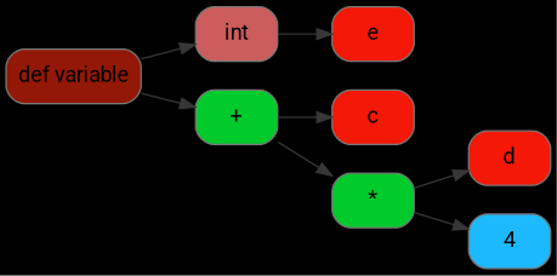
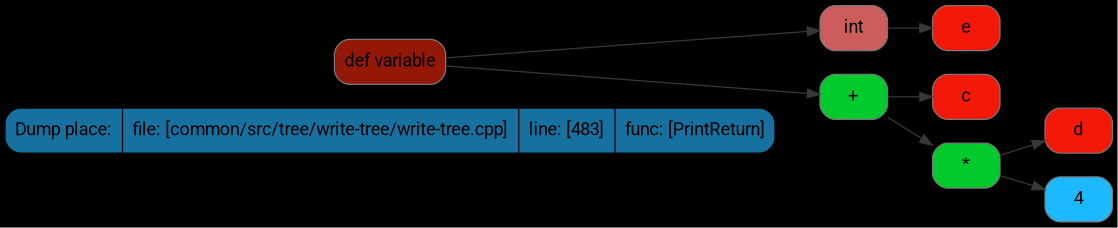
  digraph {
    bgcolor="#000000"
    rankdir=LR
    fontname=Roboto
    node [color="#777777" fillcolor="#f31807" shape=Mrecord style=filled fontname=Roboto]
    edge [color="#373737" fontname=Roboto]
+   n1 [color="#000000" fillcolor="#1771a0" label=" { Dump place: | file: [common/src/tree/write-tree/write-tree.cpp] | line: [483] | func: [PrintReturn] } "]
    n2 [fillcolor="#931807" label="def variable"]
    n3 [fillcolor="#CD5C5C" label=int]
    n4 [fillcolor="#00ca2c" label="\+"]
    n5 [label=e]
    n6 [label=c]
    n7 [fillcolor="#00ca2c" label="\*"]
    n8 [label=d]
    n9 [fillcolor="#1cb9ff" label=4]
    n2 -> n3
    n2 -> n4
    n3 -> n5
    n4 -> n6
    n4 -> n7
    n7 -> n8
    n7 -> n9
  }
